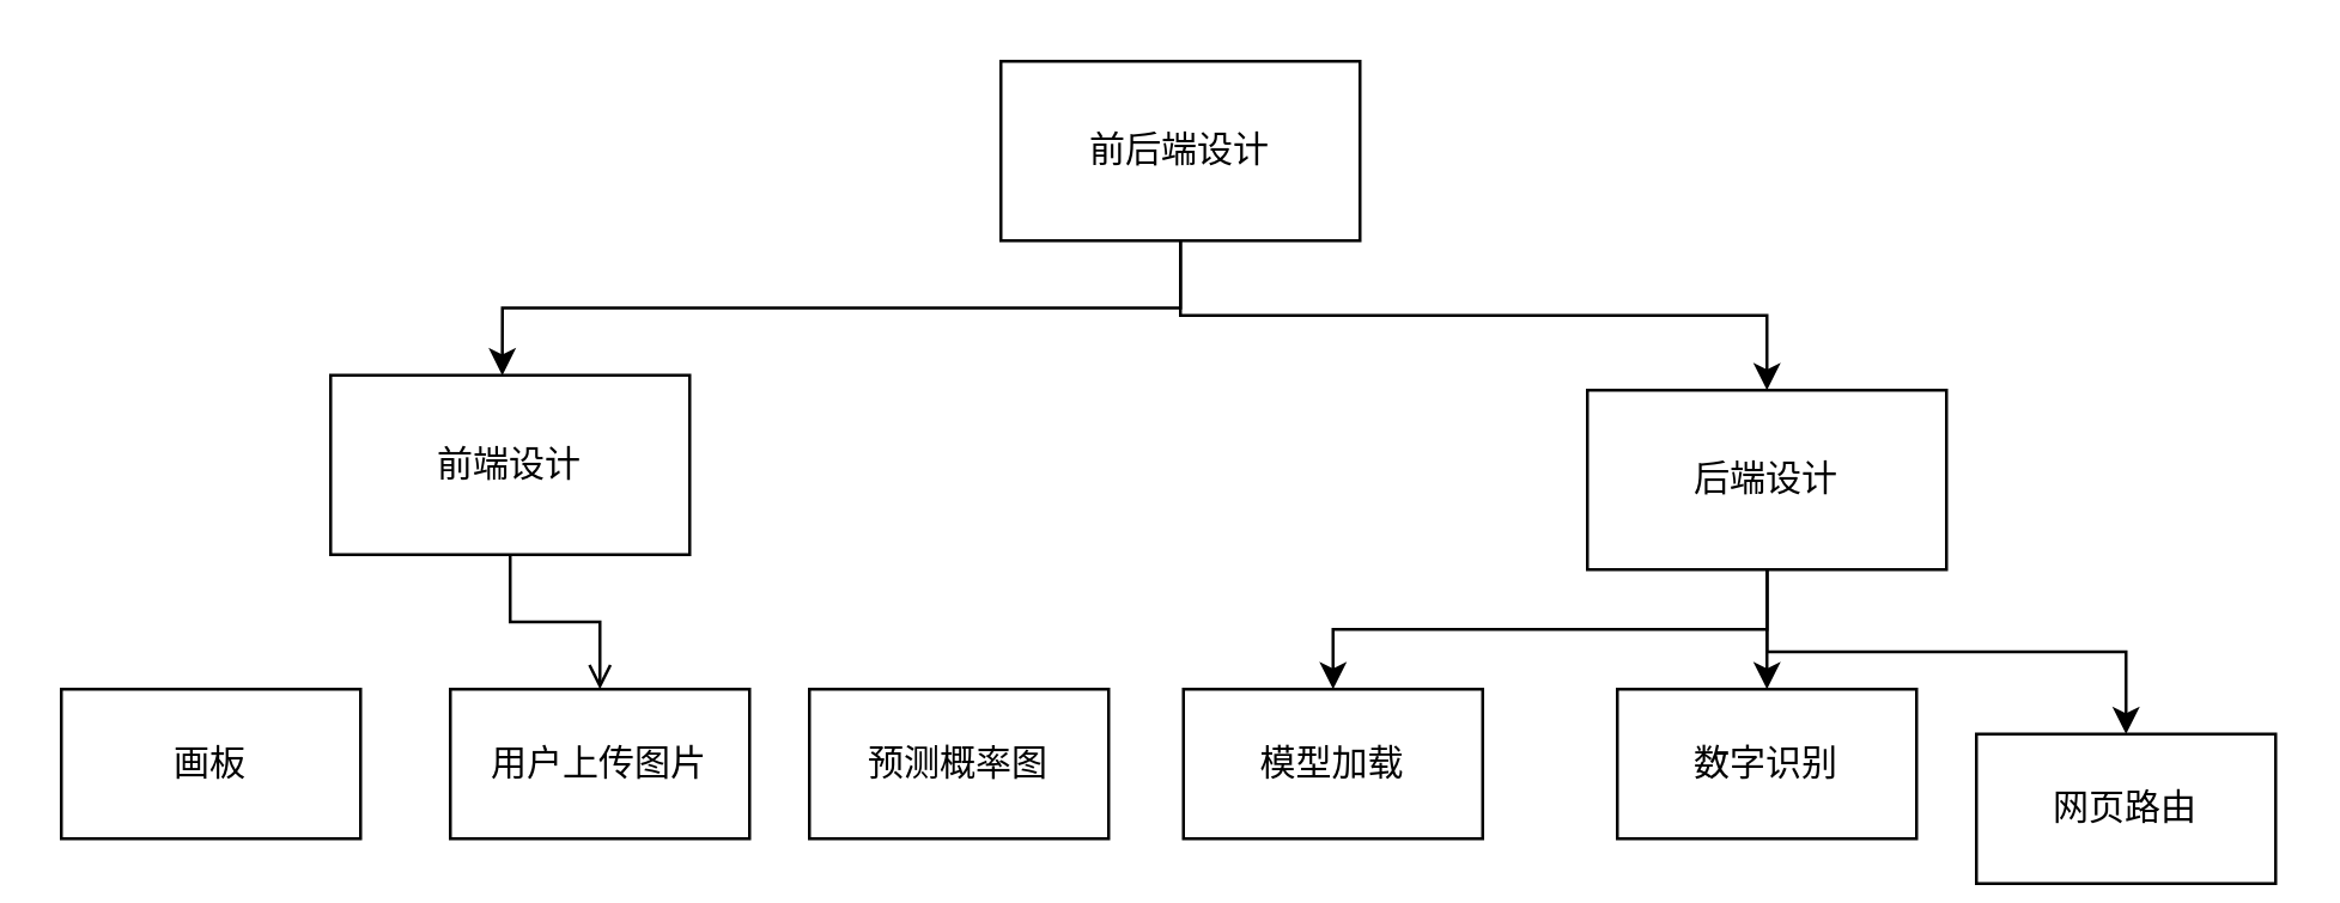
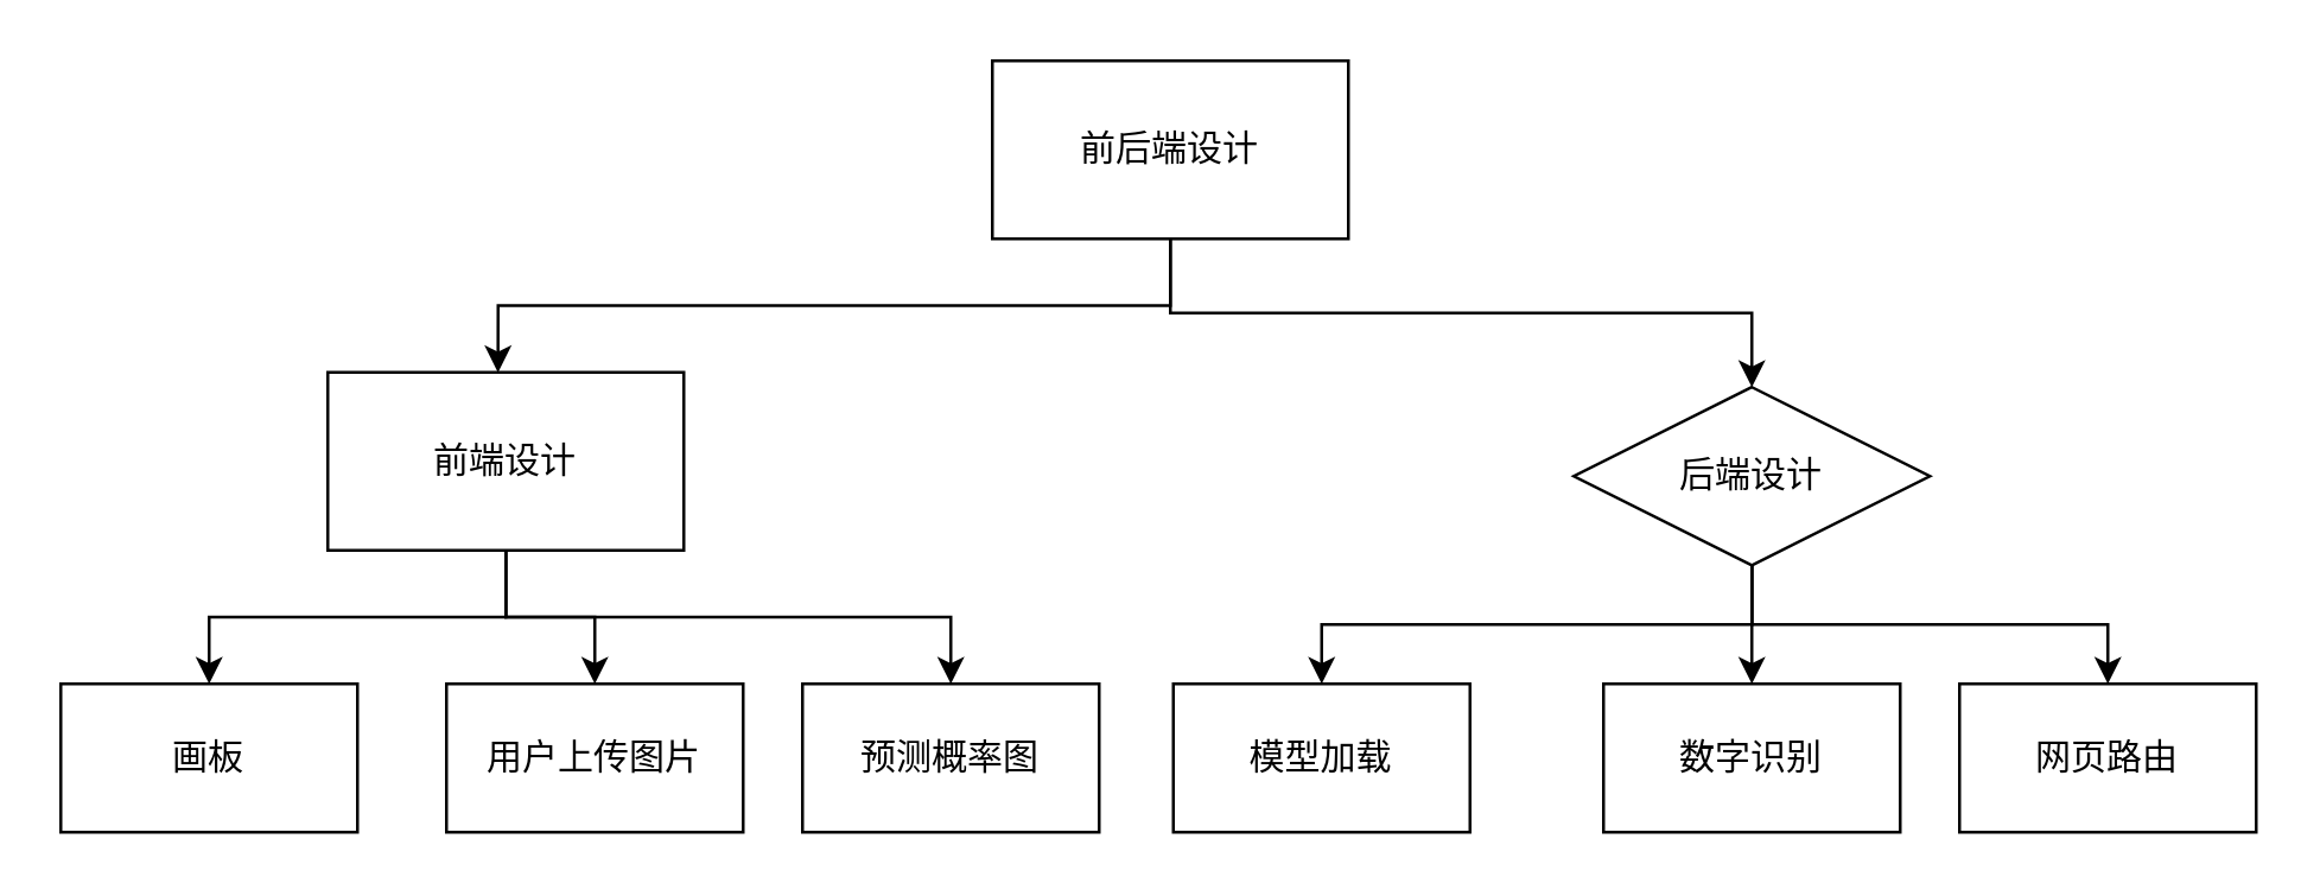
  <mxCell id="0" />
  <mxCell id="1" parent="0" />
  <mxCell id="2" style="edgeStyle=orthogonalEdgeStyle;rounded=0;orthogonalLoop=1;jettySize=auto;html=1;exitX=0.5;exitY=1;exitDx=0;exitDy=0;entryX=0.478;entryY=0.001;entryDx=0;entryDy=0;entryPerimeter=0;" edge="1" parent="1" source="4" target="12"><mxGeometry relative="1" as="geometry" /></mxCell>
  <mxCell id="3" style="edgeStyle=orthogonalEdgeStyle;rounded=0;orthogonalLoop=1;jettySize=auto;html=1;exitX=0.5;exitY=1;exitDx=0;exitDy=0;" edge="1" parent="1" source="4" target="8"><mxGeometry relative="1" as="geometry" /></mxCell>
  <mxCell id="4" value="前后端设计" style="rounded=0;whiteSpace=wrap;html=1;" vertex="1" parent="1"><mxGeometry x="334" y="20" width="120" height="60" as="geometry" /></mxCell>
  <mxCell id="5" style="edgeStyle=orthogonalEdgeStyle;rounded=0;orthogonalLoop=1;jettySize=auto;html=1;exitX=0.5;exitY=1;exitDx=0;exitDy=0;entryX=0.5;entryY=0;entryDx=0;entryDy=0;" edge="1" parent="1" source="8" target="16"><mxGeometry relative="1" as="geometry" /></mxCell>
  <mxCell id="6" style="edgeStyle=orthogonalEdgeStyle;rounded=0;orthogonalLoop=1;jettySize=auto;html=1;exitX=0.5;exitY=1;exitDx=0;exitDy=0;entryX=0.5;entryY=0;entryDx=0;entryDy=0;" edge="1" parent="1" source="8" target="18"><mxGeometry relative="1" as="geometry" /></mxCell>
  <mxCell id="7" style="edgeStyle=orthogonalEdgeStyle;rounded=0;orthogonalLoop=1;jettySize=auto;html=1;exitX=0.5;exitY=1;exitDx=0;exitDy=0;entryX=0.5;entryY=0;entryDx=0;entryDy=0;" edge="1" parent="1" source="8" target="17"><mxGeometry relative="1" as="geometry" /></mxCell>
- <mxCell id="8" value="后端设计" style="rounded=0;whiteSpace=wrap;html=1;" vertex="1" parent="1"><mxGeometry x="530" y="130" width="120" height="60" as="geometry" /></mxCell>
- <mxCell id="10" style="edgeStyle=orthogonalEdgeStyle;rounded=0;orthogonalLoop=1;jettySize=auto;html=1;exitX=0.5;exitY=1;exitDx=0;exitDy=0;entryX=0.5;entryY=0;entryDx=0;entryDy=0;endArrow=open;" edge="1" parent="1" source="12" target="14"><mxGeometry relative="1" as="geometry" /></mxCell>
+ <mxCell id="8" value="后端设计" style="rhombus;whiteSpace=wrap;html=1;" vertex="1" parent="1"><mxGeometry x="530" y="130" width="120" height="60" as="geometry" /></mxCell>
+ <mxCell id="9" style="edgeStyle=orthogonalEdgeStyle;rounded=0;orthogonalLoop=1;jettySize=auto;html=1;exitX=0.5;exitY=1;exitDx=0;exitDy=0;entryX=0.5;entryY=0;entryDx=0;entryDy=0;" edge="1" parent="1" source="12" target="13"><mxGeometry relative="1" as="geometry" /></mxCell>
+ <mxCell id="10" style="edgeStyle=orthogonalEdgeStyle;rounded=0;orthogonalLoop=1;jettySize=auto;html=1;exitX=0.5;exitY=1;exitDx=0;exitDy=0;entryX=0.5;entryY=0;entryDx=0;entryDy=0;" edge="1" parent="1" source="12" target="14"><mxGeometry relative="1" as="geometry" /></mxCell>
+ <mxCell id="11" style="edgeStyle=orthogonalEdgeStyle;rounded=0;orthogonalLoop=1;jettySize=auto;html=1;exitX=0.5;exitY=1;exitDx=0;exitDy=0;" edge="1" parent="1" source="12" target="15"><mxGeometry relative="1" as="geometry" /></mxCell>
  <mxCell id="12" value="前端设计" style="rounded=0;whiteSpace=wrap;html=1;" vertex="1" parent="1"><mxGeometry x="110" y="125" width="120" height="60" as="geometry" /></mxCell>
  <mxCell id="13" value="画板" style="rounded=0;whiteSpace=wrap;html=1;" vertex="1" parent="1"><mxGeometry x="20" y="230" width="100" height="50" as="geometry" /></mxCell>
  <mxCell id="14" value="用户上传图片" style="rounded=0;whiteSpace=wrap;html=1;" vertex="1" parent="1"><mxGeometry x="150" y="230" width="100" height="50" as="geometry" /></mxCell>
  <mxCell id="15" value="预测概率图" style="rounded=0;whiteSpace=wrap;html=1;" vertex="1" parent="1"><mxGeometry x="270" y="230" width="100" height="50" as="geometry" /></mxCell>
  <mxCell id="16" value="模型加载" style="rounded=0;whiteSpace=wrap;html=1;" vertex="1" parent="1"><mxGeometry x="395" y="230" width="100" height="50" as="geometry" /></mxCell>
- <mxCell id="17" value="网页路由" style="rounded=0;whiteSpace=wrap;html=1;" vertex="1" parent="1"><mxGeometry x="660" y="245" width="100" height="50" as="geometry" /></mxCell>
+ <mxCell id="17" value="网页路由" style="rounded=0;whiteSpace=wrap;html=1;" vertex="1" parent="1"><mxGeometry x="660" y="230" width="100" height="50" as="geometry" /></mxCell>
  <mxCell id="18" value="数字识别" style="rounded=0;whiteSpace=wrap;html=1;" vertex="1" parent="1"><mxGeometry x="540" y="230" width="100" height="50" as="geometry" /></mxCell>
